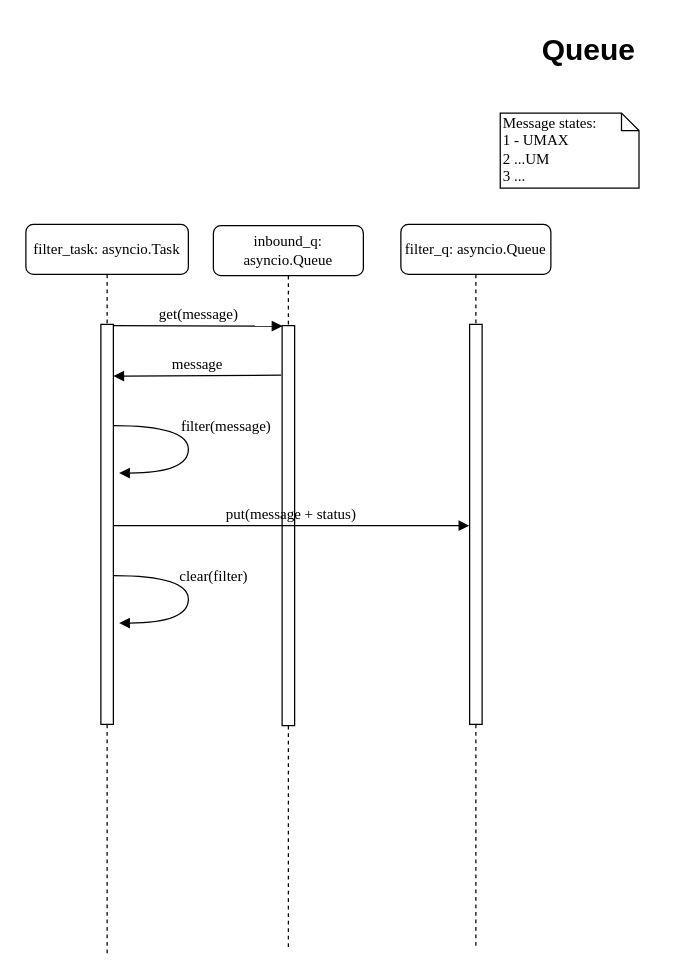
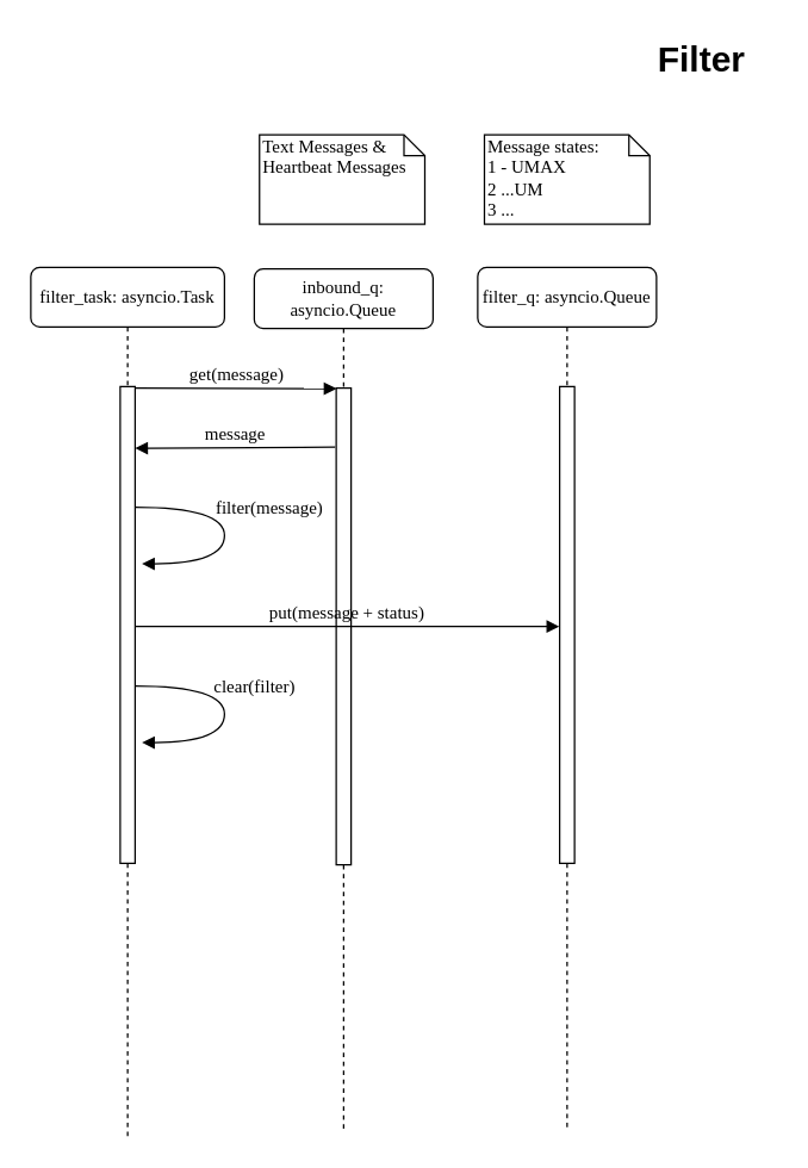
  <mxCell id="0" />
  <mxCell id="1" parent="0" />
  <mxCell id="2" value="filter_q: asyncio.Queue" style="shape=umlLifeline;perimeter=lifelinePerimeter;whiteSpace=wrap;html=1;container=1;collapsible=0;recursiveResize=0;outlineConnect=0;rounded=1;shadow=0;comic=0;labelBackgroundColor=none;strokeWidth=1;fontFamily=Verdana;fontSize=12;align=center;" parent="1" vertex="1"><mxGeometry x="320" y="179" width="120" height="580" as="geometry" /></mxCell>
  <mxCell id="3" value="" style="html=1;points=[];perimeter=orthogonalPerimeter;rounded=0;shadow=0;comic=0;labelBackgroundColor=none;strokeWidth=1;fontFamily=Verdana;fontSize=12;align=center;" parent="2" vertex="1"><mxGeometry x="55" y="80" width="10" height="320" as="geometry" /></mxCell>
  <mxCell id="4" value="inbound_q: asyncio.Queue" style="shape=umlLifeline;perimeter=lifelinePerimeter;whiteSpace=wrap;html=1;container=1;collapsible=0;recursiveResize=0;outlineConnect=0;rounded=1;shadow=0;comic=0;labelBackgroundColor=none;strokeWidth=1;fontFamily=Verdana;fontSize=12;align=center;" parent="1" vertex="1"><mxGeometry x="170" y="180" width="120" height="579" as="geometry" /></mxCell>
  <mxCell id="5" value="" style="html=1;points=[];perimeter=orthogonalPerimeter;rounded=0;shadow=0;comic=0;labelBackgroundColor=none;strokeWidth=1;fontFamily=Verdana;fontSize=12;align=center;" parent="4" vertex="1"><mxGeometry x="55" y="80" width="10" height="320" as="geometry" /></mxCell>
  <mxCell id="6" value="get(message)" style="html=1;verticalAlign=bottom;endArrow=block;labelBackgroundColor=none;fontFamily=Verdana;fontSize=12;edgeStyle=elbowEdgeStyle;elbow=vertical;exitX=0.5;exitY=0.211;exitDx=0;exitDy=0;exitPerimeter=0;entryX=0.024;entryY=0.001;entryDx=0;entryDy=0;entryPerimeter=0;" parent="4" edge="1" target="5"><mxGeometry relative="1" as="geometry"><mxPoint x="-80.0" y="80.0" as="sourcePoint" /><mxPoint x="50" y="80" as="targetPoint" /><Array as="points"><mxPoint x="-225" y="80.36" /></Array></mxGeometry></mxCell>
  <mxCell id="7" value="message" style="html=1;verticalAlign=bottom;endArrow=block;labelBackgroundColor=none;fontFamily=Verdana;fontSize=12;edgeStyle=elbowEdgeStyle;elbow=vertical;exitX=-0.071;exitY=0.124;exitDx=0;exitDy=0;exitPerimeter=0;" edge="1" parent="4" source="5"><mxGeometry relative="1" as="geometry"><mxPoint x="50" y="120" as="sourcePoint" /><mxPoint x="-80.0" y="120.0" as="targetPoint" /><Array as="points"><mxPoint x="-225" y="120.36" /></Array></mxGeometry></mxCell>
  <mxCell id="8" value="filter_task: asyncio.Task" style="shape=umlLifeline;perimeter=lifelinePerimeter;whiteSpace=wrap;html=1;container=1;collapsible=0;recursiveResize=0;outlineConnect=0;rounded=1;shadow=0;comic=0;labelBackgroundColor=none;strokeWidth=1;fontFamily=Verdana;fontSize=12;align=center;" parent="1" vertex="1"><mxGeometry x="20" y="179" width="130" height="583" as="geometry" /></mxCell>
  <mxCell id="9" value="" style="html=1;points=[];perimeter=orthogonalPerimeter;rounded=0;shadow=0;comic=0;labelBackgroundColor=none;strokeWidth=1;fontFamily=Verdana;fontSize=12;align=center;" parent="8" vertex="1"><mxGeometry x="60" y="80" width="10" height="320" as="geometry" /></mxCell>
  <mxCell id="10" value="filter(message)" style="html=1;verticalAlign=bottom;endArrow=block;labelBackgroundColor=none;fontFamily=Verdana;fontSize=12;elbow=vertical;edgeStyle=orthogonalEdgeStyle;curved=1;entryX=1;entryY=0.286;entryPerimeter=0;exitX=1.038;exitY=0.345;exitPerimeter=0;" parent="8" edge="1"><mxGeometry x="-0.087" y="30" relative="1" as="geometry"><mxPoint x="69.97" y="161" as="sourcePoint" /><mxPoint x="74.59" y="198.92" as="targetPoint" /><Array as="points"><mxPoint x="129.97" y="161" /><mxPoint x="129.97" y="199" /></Array><mxPoint as="offset" /></mxGeometry></mxCell>
  <mxCell id="11" value="clear(filter)" style="html=1;verticalAlign=bottom;endArrow=block;labelBackgroundColor=none;fontFamily=Verdana;fontSize=12;elbow=vertical;edgeStyle=orthogonalEdgeStyle;curved=1;entryX=1;entryY=0.286;entryPerimeter=0;exitX=1.038;exitY=0.345;exitPerimeter=0;" parent="8" edge="1"><mxGeometry x="-0.087" y="20" relative="1" as="geometry"><mxPoint x="70" y="281" as="sourcePoint" /><mxPoint x="74.62" y="318.92" as="targetPoint" /><Array as="points"><mxPoint x="130" y="281" /><mxPoint x="130" y="319" /></Array><mxPoint as="offset" /></mxGeometry></mxCell>
- <mxCell id="12" value="Queue" style="text;strokeColor=none;fillColor=none;html=1;fontSize=24;fontStyle=1;verticalAlign=middle;align=center;" parent="1" vertex="1"><mxGeometry x="420" width="100" height="40" as="geometry" y="20" /></mxCell>
- <mxCell id="14" value="Message states:&amp;nbsp;&lt;div&gt;1 - UMAX&lt;/div&gt;&lt;div&gt;2 ...UM&lt;/div&gt;&lt;div&gt;3 ...&lt;/div&gt;" style="shape=note;whiteSpace=wrap;html=1;size=14;verticalAlign=top;align=left;spacingTop=-6;rounded=0;shadow=0;comic=0;labelBackgroundColor=none;strokeWidth=1;fontFamily=Verdana;fontSize=12" parent="1" vertex="1"><mxGeometry x="399.5" y="90" width="111" height="60" as="geometry" /></mxCell>
+ <mxCell id="12" value="Filter" style="text;strokeColor=none;fillColor=none;html=1;fontSize=24;fontStyle=1;verticalAlign=middle;align=center;" parent="1" vertex="1"><mxGeometry x="420" width="100" height="40" as="geometry" y="20" /></mxCell>
+ <mxCell id="13" value="Text Messages &amp;amp; Heartbeat Messages" style="shape=note;whiteSpace=wrap;html=1;size=14;verticalAlign=top;align=left;spacingTop=-6;rounded=0;shadow=0;comic=0;labelBackgroundColor=none;strokeWidth=1;fontFamily=Verdana;fontSize=12" parent="1" vertex="1"><mxGeometry x="173.5" y="90" width="111" height="60" as="geometry" /></mxCell>
+ <mxCell id="14" value="Message states:&amp;nbsp;&lt;div&gt;1 - UMAX&lt;/div&gt;&lt;div&gt;2 ...UM&lt;/div&gt;&lt;div&gt;3 ...&lt;/div&gt;" style="shape=note;whiteSpace=wrap;html=1;size=14;verticalAlign=top;align=left;spacingTop=-6;rounded=0;shadow=0;comic=0;labelBackgroundColor=none;strokeWidth=1;fontFamily=Verdana;fontSize=12" parent="1" vertex="1"><mxGeometry x="324.5" y="90" width="111" height="60" as="geometry" /></mxCell>
  <mxCell id="15" value="put(message + status)" style="html=1;verticalAlign=bottom;endArrow=block;labelBackgroundColor=none;fontFamily=Verdana;fontSize=12;edgeStyle=elbowEdgeStyle;elbow=vertical;" parent="1" edge="1"><mxGeometry x="-0.001" relative="1" as="geometry"><mxPoint x="90" y="420" as="sourcePoint" /><mxPoint x="374.75" y="419.653" as="targetPoint" /><mxPoint as="offset" /></mxGeometry></mxCell>
